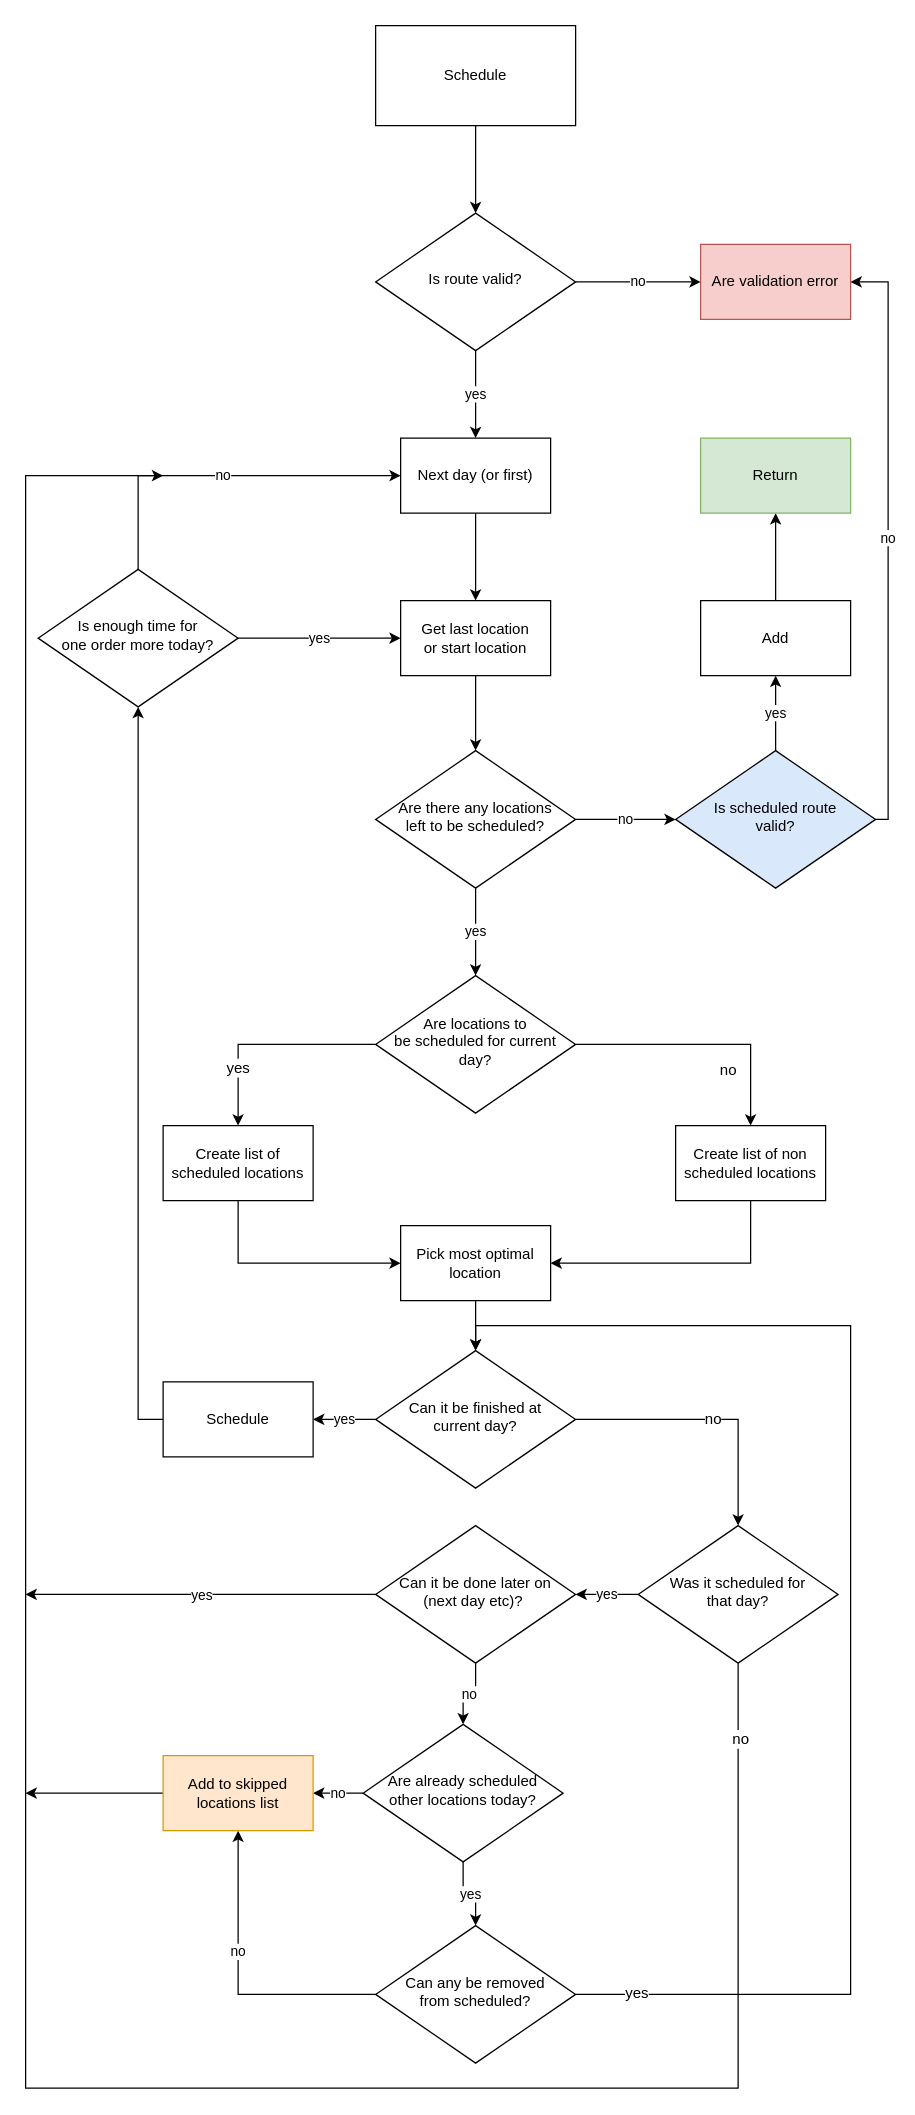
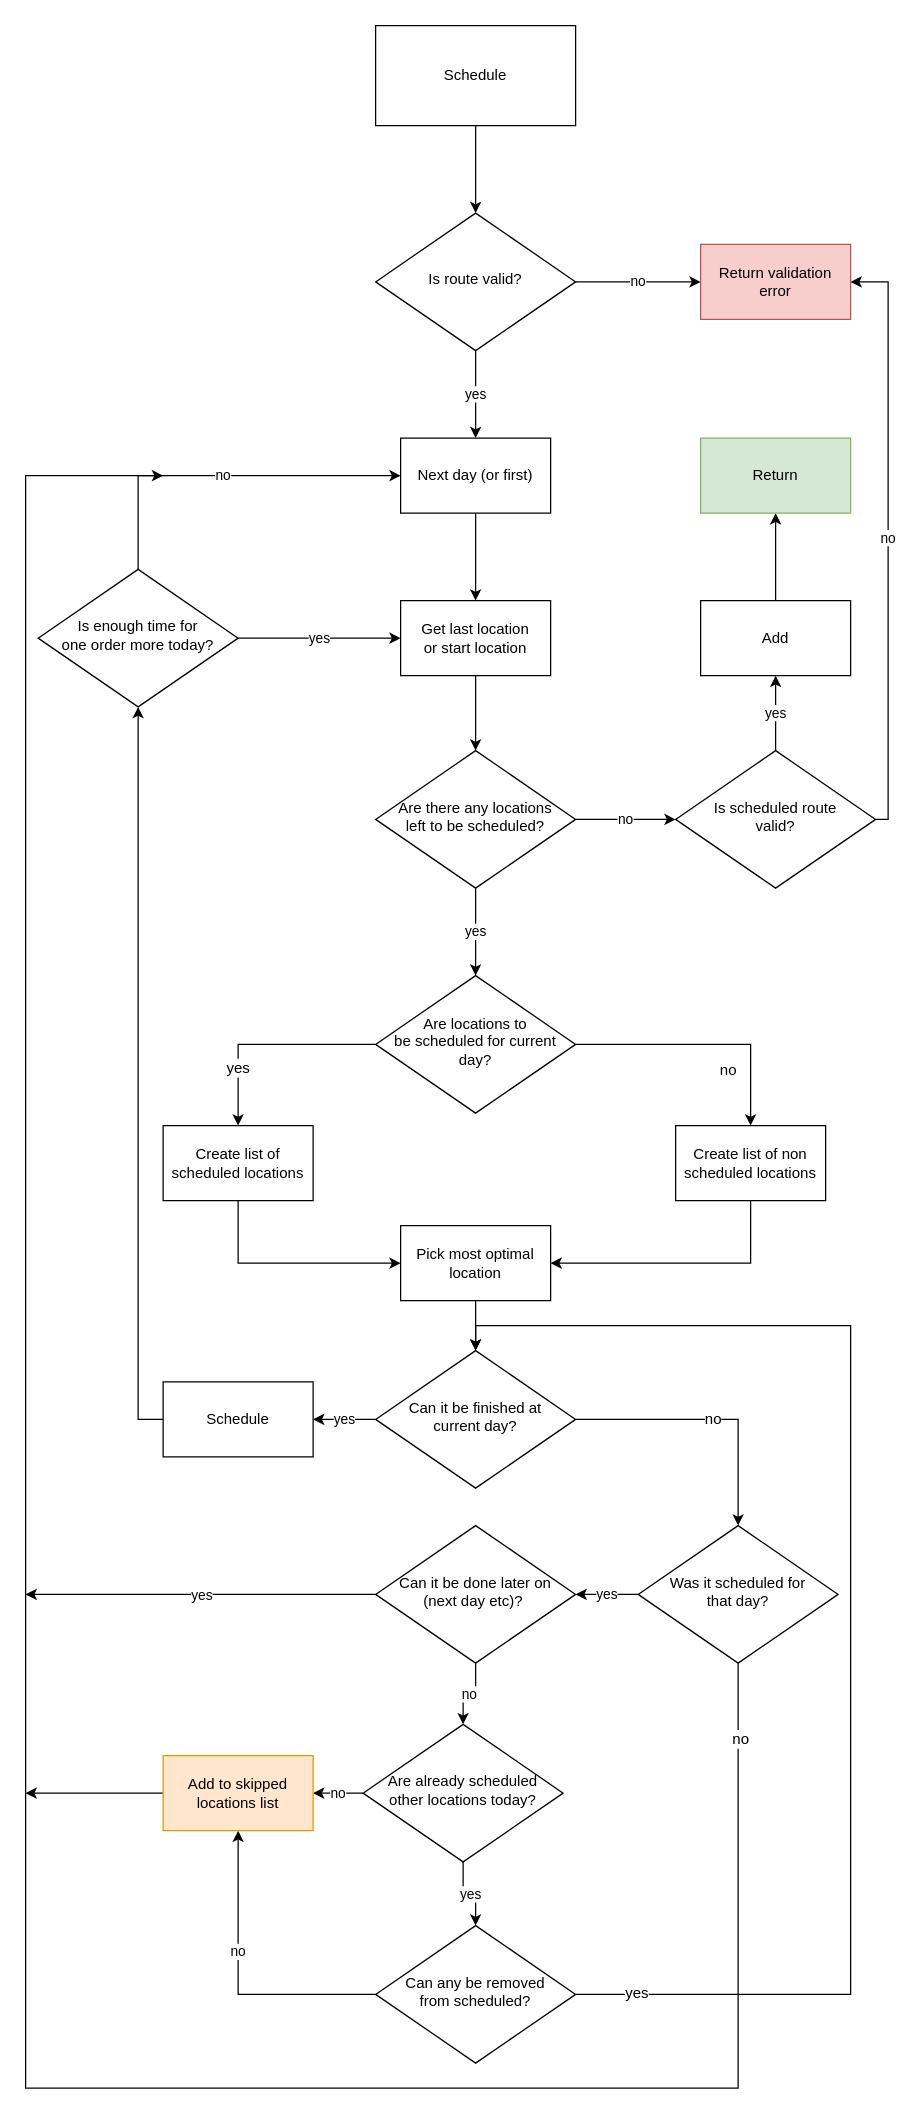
  <mxCell id="0" />
  <mxCell id="1" parent="0" />
  <mxCell id="2" value="" style="edgeStyle=orthogonalEdgeStyle;rounded=0;orthogonalLoop=1;jettySize=auto;html=1;" edge="1" parent="1" source="3" target="6"><mxGeometry relative="1" as="geometry" /></mxCell>
  <mxCell id="3" value="Schedule" style="rounded=0;whiteSpace=wrap;html=1;" vertex="1" parent="1"><mxGeometry x="300" y="20" width="160" height="80" as="geometry" /></mxCell>
  <mxCell id="4" value="no" style="edgeStyle=orthogonalEdgeStyle;rounded=0;orthogonalLoop=1;jettySize=auto;html=1;" edge="1" parent="1" source="6" target="7"><mxGeometry relative="1" as="geometry"><mxPoint x="540" y="225" as="targetPoint" /></mxGeometry></mxCell>
  <mxCell id="5" value="yes" style="edgeStyle=orthogonalEdgeStyle;rounded=0;orthogonalLoop=1;jettySize=auto;html=1;" edge="1" parent="1" source="6" target="9"><mxGeometry relative="1" as="geometry"><mxPoint x="380" y="350" as="targetPoint" /></mxGeometry></mxCell>
  <mxCell id="6" value="Is route valid?" style="rhombus;whiteSpace=wrap;html=1;shadow=0;fontFamily=Helvetica;fontSize=12;align=center;strokeWidth=1;spacing=6;spacingTop=-4;" vertex="1" parent="1"><mxGeometry x="300" y="170" width="160" height="110" as="geometry" /></mxCell>
- <mxCell id="7" value="Are validation error" style="rounded=0;whiteSpace=wrap;html=1;fillColor=#f8cecc;strokeColor=#b85450;" vertex="1" parent="1"><mxGeometry x="560" y="195" width="120" height="60" as="geometry" /></mxCell>
+ <mxCell id="7" value="Return validation error" style="rounded=0;whiteSpace=wrap;html=1;fillColor=#f8cecc;strokeColor=#b85450;" vertex="1" parent="1"><mxGeometry x="560" y="195" width="120" height="60" as="geometry" /></mxCell>
  <mxCell id="8" value="" style="edgeStyle=orthogonalEdgeStyle;rounded=0;orthogonalLoop=1;jettySize=auto;html=1;" edge="1" parent="1" source="9" target="11"><mxGeometry relative="1" as="geometry" /></mxCell>
  <mxCell id="9" value="Next day (or first)" style="rounded=0;whiteSpace=wrap;html=1;" vertex="1" parent="1"><mxGeometry x="320" y="350" width="120" height="60" as="geometry" /></mxCell>
  <mxCell id="10" value="" style="edgeStyle=orthogonalEdgeStyle;rounded=0;orthogonalLoop=1;jettySize=auto;html=1;" edge="1" parent="1" source="11" target="14"><mxGeometry relative="1" as="geometry"><mxPoint x="380" y="620" as="targetPoint" /></mxGeometry></mxCell>
  <mxCell id="11" value="Get last location&lt;br&gt;or start location" style="rounded=0;whiteSpace=wrap;html=1;" vertex="1" parent="1"><mxGeometry x="320" y="480" width="120" height="60" as="geometry" /></mxCell>
  <mxCell id="12" value="yes" style="edgeStyle=orthogonalEdgeStyle;rounded=0;orthogonalLoop=1;jettySize=auto;html=1;" edge="1" parent="1" source="14" target="22"><mxGeometry relative="1" as="geometry" /></mxCell>
  <mxCell id="13" value="no" style="edgeStyle=orthogonalEdgeStyle;rounded=0;orthogonalLoop=1;jettySize=auto;html=1;" edge="1" parent="1" source="14" target="17"><mxGeometry relative="1" as="geometry" /></mxCell>
  <mxCell id="14" value="Are there any locations&lt;br&gt;left to be scheduled?" style="rhombus;whiteSpace=wrap;html=1;shadow=0;fontFamily=Helvetica;fontSize=12;align=center;strokeWidth=1;spacing=6;spacingTop=-4;" vertex="1" parent="1"><mxGeometry x="300" y="600" width="160" height="110" as="geometry" /></mxCell>
  <mxCell id="15" value="yes" style="edgeStyle=orthogonalEdgeStyle;rounded=0;orthogonalLoop=1;jettySize=auto;html=1;" edge="1" parent="1" source="17" target="24"><mxGeometry relative="1" as="geometry"><mxPoint x="620" y="520" as="targetPoint" /></mxGeometry></mxCell>
  <mxCell id="16" value="no" style="edgeStyle=orthogonalEdgeStyle;rounded=0;orthogonalLoop=1;jettySize=auto;html=1;entryX=1;entryY=0.5;entryDx=0;entryDy=0;" edge="1" parent="1" source="17" target="7"><mxGeometry relative="1" as="geometry"><mxPoint x="780" y="655" as="targetPoint" /><Array as="points"><mxPoint x="710" y="655" /><mxPoint x="710" y="225" /></Array></mxGeometry></mxCell>
- <mxCell id="17" value="Is scheduled route&lt;br&gt;valid?" style="rhombus;whiteSpace=wrap;html=1;shadow=0;fontFamily=Helvetica;fontSize=12;align=center;strokeWidth=1;spacing=6;spacingTop=-4;fillColor=#dae8fc;" vertex="1" parent="1"><mxGeometry x="540" y="600" width="160" height="110" as="geometry" /></mxCell>
+ <mxCell id="17" value="Is scheduled route&lt;br&gt;valid?" style="rhombus;whiteSpace=wrap;html=1;shadow=0;fontFamily=Helvetica;fontSize=12;align=center;strokeWidth=1;spacing=6;spacingTop=-4;" vertex="1" parent="1"><mxGeometry x="540" y="600" width="160" height="110" as="geometry" /></mxCell>
  <mxCell id="18" value="" style="edgeStyle=orthogonalEdgeStyle;rounded=0;orthogonalLoop=1;jettySize=auto;html=1;exitX=0;exitY=0.5;exitDx=0;exitDy=0;" edge="1" parent="1" source="22" target="27"><mxGeometry relative="1" as="geometry"><mxPoint x="210" y="970" as="targetPoint" /></mxGeometry></mxCell>
  <mxCell id="19" value="yes" style="text;html=1;align=center;verticalAlign=middle;resizable=0;points=[];labelBackgroundColor=#ffffff;" vertex="1" connectable="0" parent="18"><mxGeometry x="0.257" y="17" relative="1" as="geometry"><mxPoint x="-18" y="18" as="offset" /></mxGeometry></mxCell>
  <mxCell id="20" value="" style="edgeStyle=orthogonalEdgeStyle;rounded=0;orthogonalLoop=1;jettySize=auto;html=1;entryX=0.5;entryY=0;entryDx=0;entryDy=0;" edge="1" parent="1" source="22" target="29"><mxGeometry relative="1" as="geometry"><mxPoint x="540" y="835" as="targetPoint" /></mxGeometry></mxCell>
  <mxCell id="21" value="no" style="text;html=1;align=center;verticalAlign=middle;resizable=0;points=[];labelBackgroundColor=#ffffff;" vertex="1" connectable="0" parent="20"><mxGeometry x="0.177" y="-20" relative="1" as="geometry"><mxPoint as="offset" /></mxGeometry></mxCell>
  <mxCell id="22" value="Are locations to&lt;br&gt;be scheduled for current&lt;br&gt;day?" style="rhombus;whiteSpace=wrap;html=1;shadow=0;fontFamily=Helvetica;fontSize=12;align=center;strokeWidth=1;spacing=6;spacingTop=-4;" vertex="1" parent="1"><mxGeometry x="300" y="780" width="160" height="110" as="geometry" /></mxCell>
  <mxCell id="23" value="" style="edgeStyle=orthogonalEdgeStyle;rounded=0;orthogonalLoop=1;jettySize=auto;html=1;" edge="1" parent="1" source="24" target="25"><mxGeometry relative="1" as="geometry" /></mxCell>
  <mxCell id="24" value="Add" style="rounded=0;whiteSpace=wrap;html=1;" vertex="1" parent="1"><mxGeometry x="560" y="480" width="120" height="60" as="geometry" /></mxCell>
  <mxCell id="25" value="Return" style="rounded=0;whiteSpace=wrap;html=1;fillColor=#d5e8d4;strokeColor=#82b366;" vertex="1" parent="1"><mxGeometry x="560" y="350" width="120" height="60" as="geometry" /></mxCell>
  <mxCell id="26" value="" style="edgeStyle=orthogonalEdgeStyle;rounded=0;orthogonalLoop=1;jettySize=auto;html=1;entryX=0;entryY=0.5;entryDx=0;entryDy=0;exitX=0.5;exitY=1;exitDx=0;exitDy=0;" edge="1" parent="1" source="27" target="31"><mxGeometry relative="1" as="geometry"><mxPoint x="190" y="1070" as="targetPoint" /></mxGeometry></mxCell>
  <mxCell id="27" value="Create list of scheduled locations" style="rounded=0;whiteSpace=wrap;html=1;" vertex="1" parent="1"><mxGeometry x="130" y="900" width="120" height="60" as="geometry" /></mxCell>
  <mxCell id="28" value="" style="edgeStyle=orthogonalEdgeStyle;rounded=0;orthogonalLoop=1;jettySize=auto;html=1;entryX=1;entryY=0.5;entryDx=0;entryDy=0;exitX=0.5;exitY=1;exitDx=0;exitDy=0;" edge="1" parent="1" source="29" target="31"><mxGeometry relative="1" as="geometry"><mxPoint x="600" y="1070" as="targetPoint" /></mxGeometry></mxCell>
  <mxCell id="29" value="Create list of non scheduled locations" style="rounded=0;whiteSpace=wrap;html=1;" vertex="1" parent="1"><mxGeometry x="540" y="900" width="120" height="60" as="geometry" /></mxCell>
  <mxCell id="30" value="" style="edgeStyle=orthogonalEdgeStyle;rounded=0;orthogonalLoop=1;jettySize=auto;html=1;" edge="1" parent="1" source="31" target="35"><mxGeometry relative="1" as="geometry"><mxPoint x="380" y="1080" as="targetPoint" /></mxGeometry></mxCell>
  <mxCell id="31" value="Pick most optimal&lt;br&gt;location" style="rounded=0;whiteSpace=wrap;html=1;" vertex="1" parent="1"><mxGeometry x="320" y="980" width="120" height="60" as="geometry" /></mxCell>
  <mxCell id="32" value="" style="edgeStyle=orthogonalEdgeStyle;rounded=0;orthogonalLoop=1;jettySize=auto;html=1;entryX=0.5;entryY=0;entryDx=0;entryDy=0;" edge="1" parent="1" source="35" target="44"><mxGeometry relative="1" as="geometry"><mxPoint x="600" y="1135" as="targetPoint" /></mxGeometry></mxCell>
  <mxCell id="33" value="no" style="text;html=1;align=center;verticalAlign=middle;resizable=0;points=[];labelBackgroundColor=#ffffff;" vertex="1" connectable="0" parent="32"><mxGeometry x="0.015" y="1" relative="1" as="geometry"><mxPoint as="offset" /></mxGeometry></mxCell>
  <mxCell id="34" value="yes" style="edgeStyle=orthogonalEdgeStyle;rounded=0;orthogonalLoop=1;jettySize=auto;html=1;" edge="1" parent="1" source="35" target="37"><mxGeometry relative="1" as="geometry" /></mxCell>
  <mxCell id="35" value="Can it be finished at&lt;br&gt;current day?" style="rhombus;whiteSpace=wrap;html=1;shadow=0;fontFamily=Helvetica;fontSize=12;align=center;strokeWidth=1;spacing=6;spacingTop=-4;" vertex="1" parent="1"><mxGeometry x="300" y="1080" width="160" height="110" as="geometry" /></mxCell>
  <mxCell id="36" value="" style="edgeStyle=orthogonalEdgeStyle;rounded=0;orthogonalLoop=1;jettySize=auto;html=1;entryX=0.5;entryY=1;entryDx=0;entryDy=0;exitX=0;exitY=0.5;exitDx=0;exitDy=0;" edge="1" parent="1" source="37" target="40"><mxGeometry relative="1" as="geometry"><mxPoint x="50" y="1220" as="targetPoint" /><Array as="points"><mxPoint x="110" y="1135" /></Array></mxGeometry></mxCell>
  <mxCell id="37" value="Schedule" style="rounded=0;whiteSpace=wrap;html=1;" vertex="1" parent="1"><mxGeometry x="130" y="1105" width="120" height="60" as="geometry" /></mxCell>
  <mxCell id="38" value="no" style="edgeStyle=orthogonalEdgeStyle;rounded=0;orthogonalLoop=1;jettySize=auto;html=1;entryX=0;entryY=0.5;entryDx=0;entryDy=0;exitX=0.5;exitY=0;exitDx=0;exitDy=0;" edge="1" parent="1" source="40" target="9"><mxGeometry relative="1" as="geometry"><mxPoint x="93" y="320" as="targetPoint" /></mxGeometry></mxCell>
  <mxCell id="39" value="yes" style="edgeStyle=orthogonalEdgeStyle;rounded=0;orthogonalLoop=1;jettySize=auto;html=1;entryX=0;entryY=0.5;entryDx=0;entryDy=0;" edge="1" parent="1" source="40" target="11"><mxGeometry relative="1" as="geometry"><mxPoint x="253" y="510" as="targetPoint" /></mxGeometry></mxCell>
  <mxCell id="40" value="Is enough time for&lt;br&gt;one order more today?" style="rhombus;whiteSpace=wrap;html=1;shadow=0;fontFamily=Helvetica;fontSize=12;align=center;strokeWidth=1;spacing=6;spacingTop=-4;" vertex="1" parent="1"><mxGeometry x="30" y="455" width="160" height="110" as="geometry" /></mxCell>
  <mxCell id="41" value="yes" style="edgeStyle=orthogonalEdgeStyle;rounded=0;orthogonalLoop=1;jettySize=auto;html=1;entryX=1;entryY=0.5;entryDx=0;entryDy=0;exitX=0;exitY=0.5;exitDx=0;exitDy=0;" edge="1" parent="1" source="44" target="47"><mxGeometry relative="1" as="geometry"><Array as="points"><mxPoint x="490" y="1275" /><mxPoint x="490" y="1275" /></Array></mxGeometry></mxCell>
  <mxCell id="42" value="" style="edgeStyle=orthogonalEdgeStyle;rounded=0;orthogonalLoop=1;jettySize=auto;html=1;exitX=0.5;exitY=1;exitDx=0;exitDy=0;" edge="1" parent="1" source="44"><mxGeometry relative="1" as="geometry"><mxPoint x="130" y="380" as="targetPoint" /><Array as="points"><mxPoint x="590" y="1670" /><mxPoint x="20" y="1670" /><mxPoint x="20" y="380" /></Array></mxGeometry></mxCell>
  <mxCell id="43" value="no" style="text;html=1;align=center;verticalAlign=middle;resizable=0;points=[];labelBackgroundColor=#ffffff;" vertex="1" connectable="0" parent="42"><mxGeometry x="-0.948" y="1" relative="1" as="geometry"><mxPoint as="offset" /></mxGeometry></mxCell>
  <mxCell id="44" value="Was it scheduled for&lt;br&gt;that day?" style="rhombus;whiteSpace=wrap;html=1;shadow=0;fontFamily=Helvetica;fontSize=12;align=center;strokeWidth=1;spacing=6;spacingTop=-4;" vertex="1" parent="1"><mxGeometry x="510" y="1220" width="160" height="110" as="geometry" /></mxCell>
  <mxCell id="45" value="yes" style="edgeStyle=orthogonalEdgeStyle;rounded=0;orthogonalLoop=1;jettySize=auto;html=1;" edge="1" parent="1" source="47"><mxGeometry relative="1" as="geometry"><mxPoint x="20" y="1275" as="targetPoint" /></mxGeometry></mxCell>
  <mxCell id="46" value="no" style="edgeStyle=orthogonalEdgeStyle;rounded=0;orthogonalLoop=1;jettySize=auto;html=1;" edge="1" parent="1" source="47" target="50"><mxGeometry relative="1" as="geometry" /></mxCell>
  <mxCell id="47" value="Can it be done later on&lt;br&gt;(next day etc)?&amp;nbsp;" style="rhombus;whiteSpace=wrap;html=1;shadow=0;fontFamily=Helvetica;fontSize=12;align=center;strokeWidth=1;spacing=6;spacingTop=-4;" vertex="1" parent="1"><mxGeometry x="300" y="1220" width="160" height="110" as="geometry" /></mxCell>
  <mxCell id="48" value="yes" style="edgeStyle=orthogonalEdgeStyle;rounded=0;orthogonalLoop=1;jettySize=auto;html=1;" edge="1" parent="1" source="50" target="54"><mxGeometry relative="1" as="geometry" /></mxCell>
  <mxCell id="49" value="no" style="edgeStyle=orthogonalEdgeStyle;rounded=0;orthogonalLoop=1;jettySize=auto;html=1;" edge="1" parent="1" source="50" target="56"><mxGeometry relative="1" as="geometry" /></mxCell>
  <mxCell id="50" value="Are already scheduled other locations today?" style="rhombus;whiteSpace=wrap;html=1;shadow=0;fontFamily=Helvetica;fontSize=12;align=center;strokeWidth=1;spacing=6;spacingTop=-4;" vertex="1" parent="1"><mxGeometry x="290" y="1379" width="160" height="110" as="geometry" /></mxCell>
  <mxCell id="51" value="no" style="edgeStyle=orthogonalEdgeStyle;rounded=0;orthogonalLoop=1;jettySize=auto;html=1;entryX=0.5;entryY=1;entryDx=0;entryDy=0;" edge="1" parent="1" source="54" target="56"><mxGeometry x="-0.087" y="-35" relative="1" as="geometry"><mxPoint x="260" y="1595" as="targetPoint" /><mxPoint x="-35" y="-34" as="offset" /></mxGeometry></mxCell>
  <mxCell id="52" value="" style="edgeStyle=orthogonalEdgeStyle;rounded=0;orthogonalLoop=1;jettySize=auto;html=1;entryX=0.5;entryY=0;entryDx=0;entryDy=0;" edge="1" parent="1" source="54" target="35"><mxGeometry relative="1" as="geometry"><mxPoint x="540" y="1595" as="targetPoint" /><Array as="points"><mxPoint x="680" y="1595" /><mxPoint x="680" y="1060" /><mxPoint x="380" y="1060" /></Array></mxGeometry></mxCell>
  <mxCell id="53" value="yes" style="text;html=1;align=center;verticalAlign=middle;resizable=0;points=[];labelBackgroundColor=#ffffff;" vertex="1" connectable="0" parent="52"><mxGeometry x="-0.911" y="2" relative="1" as="geometry"><mxPoint as="offset" /></mxGeometry></mxCell>
  <mxCell id="54" value="Can any be removed&lt;br&gt;from scheduled?" style="rhombus;whiteSpace=wrap;html=1;shadow=0;fontFamily=Helvetica;fontSize=12;align=center;strokeWidth=1;spacing=6;spacingTop=-4;" vertex="1" parent="1"><mxGeometry x="300" y="1540" width="160" height="110" as="geometry" /></mxCell>
  <mxCell id="55" value="" style="edgeStyle=orthogonalEdgeStyle;rounded=0;orthogonalLoop=1;jettySize=auto;html=1;" edge="1" parent="1" source="56"><mxGeometry relative="1" as="geometry"><mxPoint x="20" y="1434" as="targetPoint" /></mxGeometry></mxCell>
  <mxCell id="56" value="Add to skipped locations list" style="rounded=0;whiteSpace=wrap;html=1;fillColor=#ffe6cc;strokeColor=#d79b00;" vertex="1" parent="1"><mxGeometry x="130" y="1404" width="120" height="60" as="geometry" /></mxCell>
